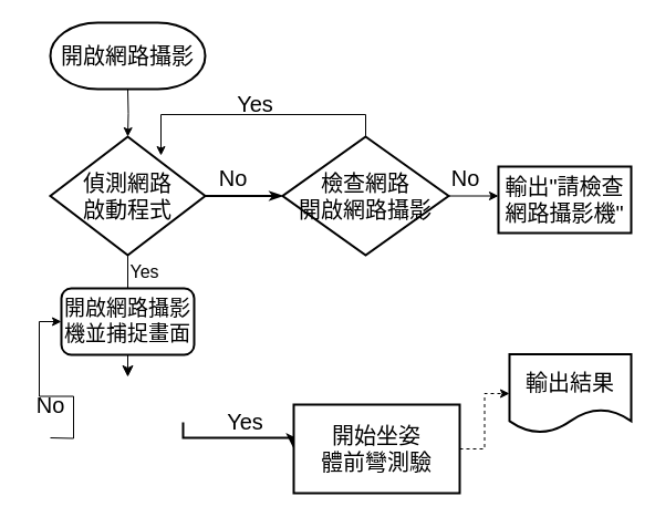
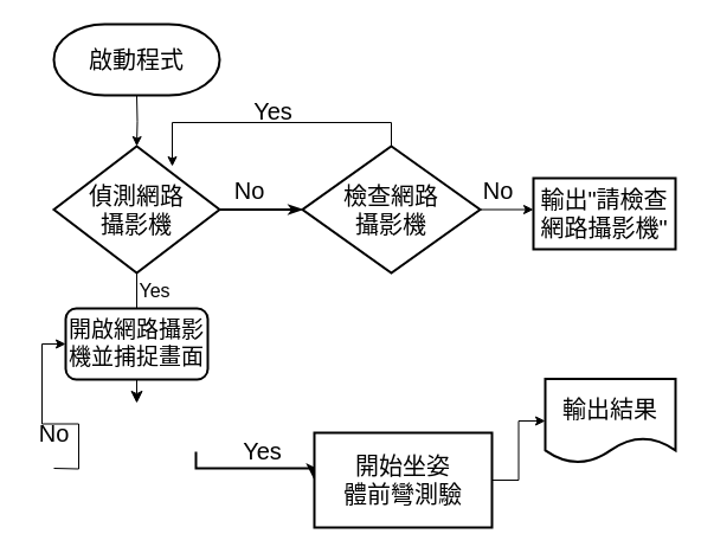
  <mxCell id="0" />
  <mxCell id="1" parent="0" />
  <mxCell id="2" value="" style="rounded=0;html=1;jettySize=auto;orthogonalLoop=1;fontSize=11;endArrow=classic;endFill=1;strokeWidth=1;shadow=0;labelBackgroundColor=none;edgeStyle=orthogonalEdgeStyle;fillColor=#000000;entryX=0.5;entryY=0;entryDx=0;entryDy=0;" edge="1" parent="1" target="7"><mxGeometry relative="1" as="geometry"><mxPoint x="115" y="120" as="targetPoint" /><mxPoint x="115" y="80" as="sourcePoint" /></mxGeometry></mxCell>
  <mxCell id="3" value="" style="rounded=0;html=1;jettySize=auto;orthogonalLoop=1;fontSize=11;endArrow=classic;endFill=1;endSize=8;strokeWidth=1;shadow=0;labelBackgroundColor=none;edgeStyle=orthogonalEdgeStyle;exitX=0.5;exitY=1;exitDx=0;exitDy=0;" edge="1" parent="1" source="6"><mxGeometry x="0.037" y="-19" relative="1" as="geometry"><mxPoint x="19" y="19" as="offset" /><mxPoint x="115" y="320" as="sourcePoint" /><mxPoint x="115" y="340" as="targetPoint" /></mxGeometry></mxCell>
  <mxCell id="4" value="&lt;font style=&quot;font-size: 20px;&quot;&gt;Yes&lt;/font&gt;" style="edgeStyle=orthogonalEdgeStyle;rounded=0;html=1;jettySize=auto;orthogonalLoop=1;fontSize=11;endArrow=classic;endFill=1;endSize=8;strokeWidth=2;shadow=0;labelBackgroundColor=none;entryX=0;entryY=0.5;entryDx=0;entryDy=0;" edge="1" parent="1" target="14"><mxGeometry x="0.123" y="15" relative="1" as="geometry"><mxPoint as="offset" /><mxPoint x="255" y="381" as="targetPoint" /><mxPoint x="165" y="381" as="sourcePoint" /><Array as="points"><mxPoint x="165" y="395" /></Array></mxGeometry></mxCell>
  <mxCell id="5" style="edgeStyle=orthogonalEdgeStyle;rounded=0;orthogonalLoop=1;jettySize=auto;html=1;exitX=0;exitY=0.5;exitDx=0;exitDy=0;entryX=0;entryY=0.5;entryDx=0;entryDy=0;" edge="1" parent="1" target="6"><mxGeometry relative="1" as="geometry"><mxPoint x="45" y="395" as="sourcePoint" /></mxGeometry></mxCell>
  <mxCell id="6" value="&lt;font style=&quot;font-size: 19px;&quot; face=&quot;Times New Roman&quot;&gt;開啟網路攝影&lt;br&gt;機並捕捉畫面&lt;/font&gt;" style="whiteSpace=wrap;html=1;strokeWidth=2;rounded=1;" vertex="1" parent="1"><mxGeometry x="55" y="260" width="120" height="60" as="geometry" /></mxCell>
- <mxCell id="7" value="&lt;font style=&quot;font-size: 20px;&quot; face=&quot;Times New Roman&quot;&gt;偵測網路&lt;br&gt;啟動程式&lt;/font&gt;" style="rhombus;whiteSpace=wrap;html=1;strokeWidth=2;" vertex="1" parent="1"><mxGeometry x="45" y="123" width="140" height="107" as="geometry" /></mxCell>
+ <mxCell id="7" value="&lt;font style=&quot;font-size: 20px;&quot; face=&quot;Times New Roman&quot;&gt;偵測網路&lt;br&gt;攝影機&lt;/font&gt;" style="rhombus;whiteSpace=wrap;html=1;strokeWidth=2;" vertex="1" parent="1"><mxGeometry x="45" y="123" width="140" height="107" as="geometry" /></mxCell>
  <mxCell id="8" value="" style="endArrow=classicThin;html=1;rounded=0;endFill=1;exitX=1;exitY=0.5;exitDx=0;exitDy=0;strokeWidth=2;entryX=0;entryY=0.5;entryDx=0;entryDy=0;" edge="1" parent="1" source="7" target="19"><mxGeometry width="50" height="50" relative="1" as="geometry"><mxPoint x="175.4" y="169.8" as="sourcePoint" /><mxPoint x="249" y="163" as="targetPoint" /><Array as="points" /></mxGeometry></mxCell>
  <mxCell id="9" value="&lt;font style=&quot;font-size: 20px;&quot;&gt;No&lt;/font&gt;" style="text;html=1;align=center;verticalAlign=middle;resizable=0;points=[];autosize=1;strokeColor=none;fillColor=none;strokeWidth=2;" vertex="1" parent="1"><mxGeometry x="185" y="140" width="50" height="40" as="geometry" /></mxCell>
  <mxCell id="10" value="" style="rounded=0;html=1;jettySize=auto;orthogonalLoop=1;fontSize=11;endArrow=none;endFill=1;strokeWidth=1;shadow=0;labelBackgroundColor=none;edgeStyle=orthogonalEdgeStyle;fillColor=#000000;entryX=0.5;entryY=0;entryDx=0;entryDy=0;exitX=0.5;exitY=1;exitDx=0;exitDy=0;" edge="1" parent="1" source="7" target="6"><mxGeometry relative="1" as="geometry"><mxPoint x="125" y="140" as="targetPoint" /><mxPoint x="125" y="90" as="sourcePoint" /></mxGeometry></mxCell>
  <mxCell id="11" value="&lt;font style=&quot;font-size: 16px;&quot;&gt;Yes&lt;/font&gt;" style="text;html=1;align=center;verticalAlign=middle;resizable=0;points=[];autosize=1;strokeColor=none;fillColor=none;" vertex="1" parent="1"><mxGeometry x="105" y="230" width="50" height="30" as="geometry" /></mxCell>
  <mxCell id="12" value="&lt;font style=&quot;font-size: 20px;&quot;&gt;No&lt;/font&gt;" style="text;html=1;align=center;verticalAlign=middle;resizable=0;points=[];autosize=1;strokeColor=none;fillColor=none;" vertex="1" parent="1"><mxGeometry x="20" y="345" width="50" height="40" as="geometry" /></mxCell>
- <mxCell id="13" value="" style="edgeStyle=orthogonalEdgeStyle;rounded=0;orthogonalLoop=1;jettySize=auto;html=1;dashed=1;" edge="1" parent="1" source="14" target="17"><mxGeometry relative="1" as="geometry" /></mxCell>
+ <mxCell id="13" value="" style="edgeStyle=orthogonalEdgeStyle;rounded=0;orthogonalLoop=1;jettySize=auto;html=1;" edge="1" parent="1" source="14" target="17"><mxGeometry relative="1" as="geometry" /></mxCell>
  <mxCell id="14" value="&lt;font style=&quot;font-size: 20px;&quot; face=&quot;Times New Roman&quot;&gt;開始坐姿&lt;br&gt;體前彎測驗&lt;/font&gt;" style="rounded=0;whiteSpace=wrap;html=1;strokeWidth=2;" vertex="1" parent="1"><mxGeometry x="265" y="365" width="150" height="80" as="geometry" /></mxCell>
- <mxCell id="15" value="&lt;font style=&quot;font-size: 20px;&quot; face=&quot;Times New Roman&quot;&gt;開啟網路攝影&lt;/font&gt;" style="strokeWidth=2;html=1;shape=mxgraph.flowchart.terminator;whiteSpace=wrap;" vertex="1" parent="1"><mxGeometry x="45" y="20" width="140" height="60" as="geometry" /></mxCell>
+ <mxCell id="15" value="&lt;font style=&quot;font-size: 20px;&quot; face=&quot;Times New Roman&quot;&gt;啟動程式&lt;/font&gt;" style="strokeWidth=2;html=1;shape=mxgraph.flowchart.terminator;whiteSpace=wrap;" vertex="1" parent="1"><mxGeometry x="45" y="20" width="140" height="60" as="geometry" /></mxCell>
  <mxCell id="16" style="edgeStyle=orthogonalEdgeStyle;rounded=0;orthogonalLoop=1;jettySize=auto;html=1;exitX=0.5;exitY=0;exitDx=0;exitDy=0;" edge="1" parent="1" source="19"><mxGeometry relative="1" as="geometry"><mxPoint x="315" y="110" as="sourcePoint" /><mxPoint x="144.998" y="140.004" as="targetPoint" /><Array as="points"><mxPoint x="330" y="103" /><mxPoint x="145" y="103" /></Array></mxGeometry></mxCell>
  <mxCell id="17" value="&lt;font style=&quot;font-size: 20px;&quot;&gt;輸出結果&lt;/font&gt;" style="shape=document;whiteSpace=wrap;html=1;boundedLbl=1;strokeWidth=2;" vertex="1" parent="1"><mxGeometry x="460" y="319.5" width="110" height="71" as="geometry" /></mxCell>
  <mxCell id="18" value="" style="edgeStyle=orthogonalEdgeStyle;rounded=0;orthogonalLoop=1;jettySize=auto;html=1;" edge="1" parent="1" source="19"><mxGeometry relative="1" as="geometry"><mxPoint x="450" y="176.5" as="targetPoint" /></mxGeometry></mxCell>
- <mxCell id="19" value="&lt;font face=&quot;Times New Roman&quot; style=&quot;font-size: 20px;&quot;&gt;檢查網路&lt;br&gt;開啟網路攝影&lt;/font&gt;" style="rhombus;whiteSpace=wrap;html=1;strokeWidth=2;" vertex="1" parent="1"><mxGeometry x="255" y="123" width="150" height="107" as="geometry" /></mxCell>
+ <mxCell id="19" value="&lt;font face=&quot;Times New Roman&quot; style=&quot;font-size: 20px;&quot;&gt;檢查網路&lt;br&gt;攝影機&lt;/font&gt;" style="rhombus;whiteSpace=wrap;html=1;strokeWidth=2;" vertex="1" parent="1"><mxGeometry x="255" y="123" width="150" height="107" as="geometry" /></mxCell>
  <mxCell id="20" value="&lt;font style=&quot;font-size: 20px;&quot;&gt;Yes&lt;/font&gt;" style="text;html=1;align=center;verticalAlign=middle;resizable=0;points=[];autosize=1;strokeColor=none;fillColor=none;" vertex="1" parent="1"><mxGeometry x="200" y="73" width="60" height="40" as="geometry" /></mxCell>
  <mxCell id="21" value="&lt;font style=&quot;font-size: 20px;&quot;&gt;No&lt;/font&gt;" style="text;html=1;align=center;verticalAlign=middle;resizable=0;points=[];autosize=1;strokeColor=none;fillColor=none;strokeWidth=2;" vertex="1" parent="1"><mxGeometry x="395" y="140" width="50" height="40" as="geometry" /></mxCell>
  <mxCell id="22" value="&lt;font style=&quot;font-size: 20px;&quot;&gt;輸出&quot;請檢查網路攝影機&quot;&lt;/font&gt;" style="rounded=0;whiteSpace=wrap;html=1;strokeWidth=2;" vertex="1" parent="1"><mxGeometry x="450" y="150" width="120" height="60" as="geometry" /></mxCell>
